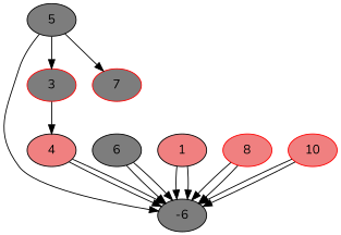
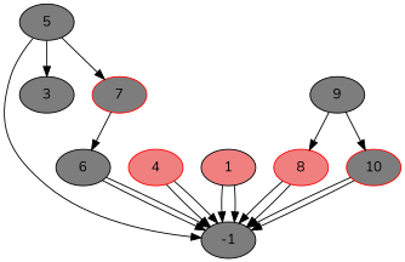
  digraph {
    fontname=Nunito
    node [color=black fillcolor=grey49 fontname=Nunito style=filled]
    edge [fontname=Nunito]
    5
-   -1 [label=-6]
-   3 [color=red]
+   -1
+   3
    7 [color=red]
-   4 [fillcolor=lightcoral]
+   4 [color=red fillcolor=lightcoral]
    6
    1 [fillcolor=lightcoral]
    8 [color=red fillcolor=lightcoral]
-   10 [color=red fillcolor=lightcoral]
+   9
+   10 [color=red]
    5 -> -1
    5 -> 3
    5 -> 7
-   3 -> 4
+   7 -> 6
    4 -> -1
    4 -> -1
    6 -> -1
    6 -> -1
    1 -> -1
    1 -> -1
    8 -> -1
    8 -> -1
+   9 -> 8
+   9 -> 10
    10 -> -1
    10 -> -1
  }
